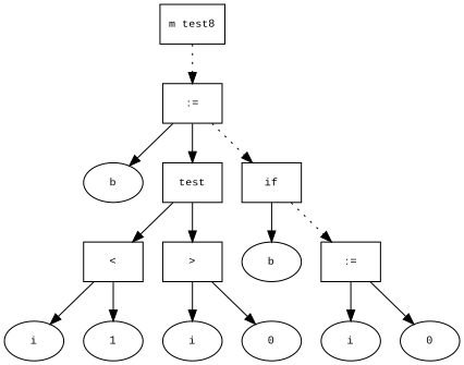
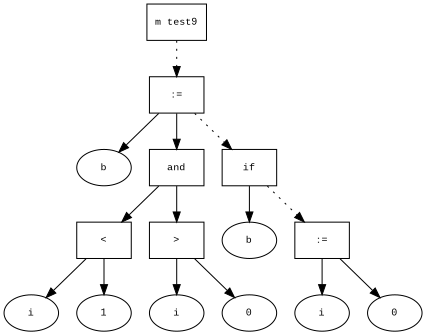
  digraph {
    fontname="Times New Roman"
    fontsize=10
    node [fontname="Courier New" fontsize=10 shape=ellipse]
    edge [fontname="Times New Roman" fontsize=10]
-   n1 [label="m test8" shape=box]
+   n1 [label="m test9" shape=box]
    n2 [label=":=" shape=box]
    n3 [label=b]
-   n4 [label=test shape=box]
+   n4 [label=and shape=box]
    n5 [label=if shape=box]
    n6 [label="<" shape=box]
    n7 [label=">" shape=box]
    n8 [label=b]
    n9 [label=":=" shape=box]
    n10 [label=i]
    n11 [label=1]
    n12 [label=i]
    n13 [label=0]
    n14 [label=i]
    n15 [label=0]
    n1 -> n2 [style=dotted]
    n2 -> n3
    n2 -> n4
    n2 -> n5 [style=dotted]
    n4 -> n6
    n4 -> n7
    n5 -> n8
    n5 -> n9 [style=dotted]
    n6 -> n10
    n6 -> n11
    n7 -> n12
    n7 -> n13
    n9 -> n14
    n9 -> n15
  }
